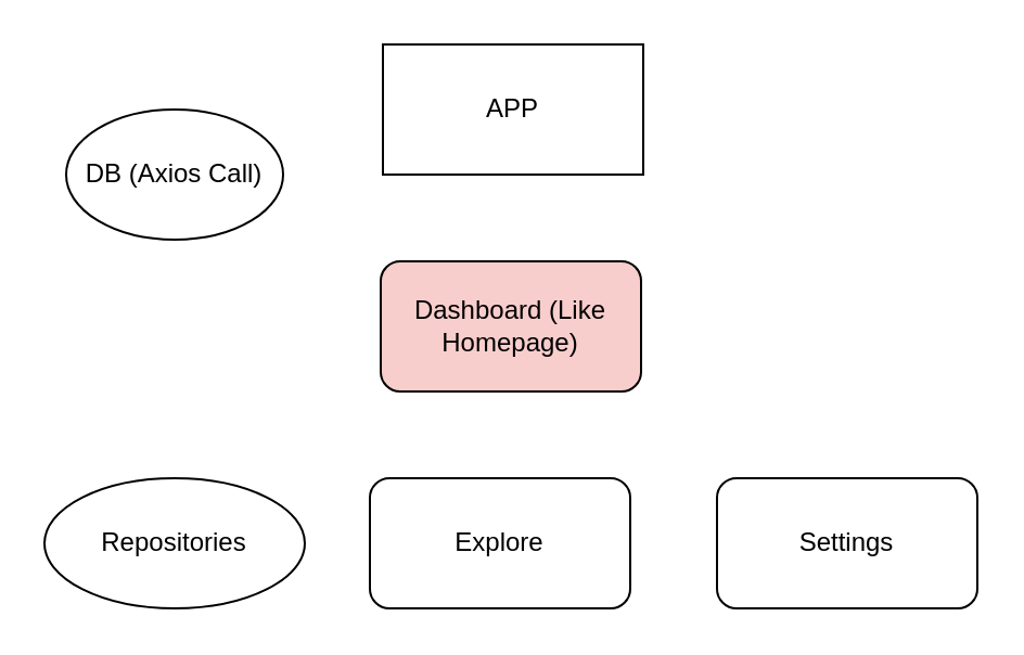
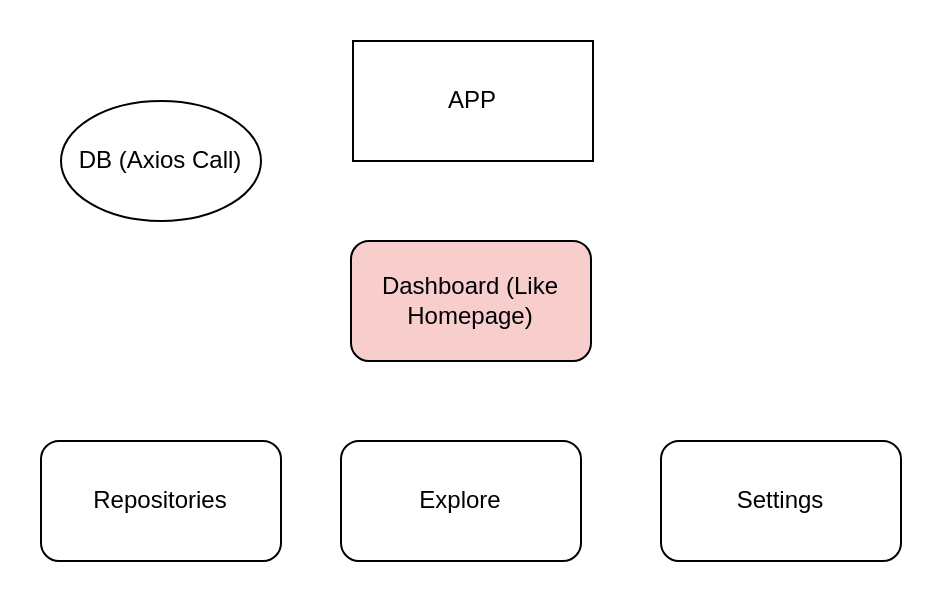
  <mxCell id="0" />
  <mxCell id="1" parent="0" />
  <mxCell id="2" value="APP&lt;br&gt;" style="rounded=0;whiteSpace=wrap;html=1;" vertex="1" parent="1"><mxGeometry x="176" y="20" width="120" height="60" as="geometry" /></mxCell>
  <mxCell id="3" value="Dashboard (Like Homepage)&lt;br&gt;" style="rounded=1;whiteSpace=wrap;html=1;fillColor=#f8cecc;" vertex="1" parent="1"><mxGeometry x="175" y="120" width="120" height="60" as="geometry" /></mxCell>
  <mxCell id="4" value="DB (Axios Call)" style="ellipse;whiteSpace=wrap;html=1;" vertex="1" parent="1"><mxGeometry x="30" y="50" width="100" height="60" as="geometry" /></mxCell>
  <mxCell id="5" value="Explore&lt;br&gt;" style="rounded=1;whiteSpace=wrap;html=1;" vertex="1" parent="1"><mxGeometry x="170" y="220" width="120" height="60" as="geometry" /></mxCell>
- <mxCell id="6" value="Repositories&lt;br&gt;" style="ellipse;whiteSpace=wrap;html=1;" vertex="1" parent="1"><mxGeometry x="20" y="220" width="120" height="60" as="geometry" /></mxCell>
+ <mxCell id="6" value="Repositories&lt;br&gt;" style="rounded=1;whiteSpace=wrap;html=1;" vertex="1" parent="1"><mxGeometry x="20" y="220" width="120" height="60" as="geometry" /></mxCell>
  <mxCell id="7" value="Settings&lt;br&gt;" style="rounded=1;whiteSpace=wrap;html=1;" vertex="1" parent="1"><mxGeometry x="330" y="220" width="120" height="60" as="geometry" /></mxCell>
